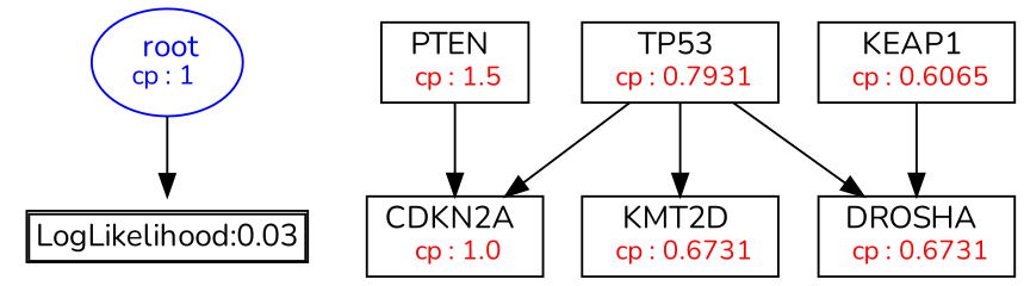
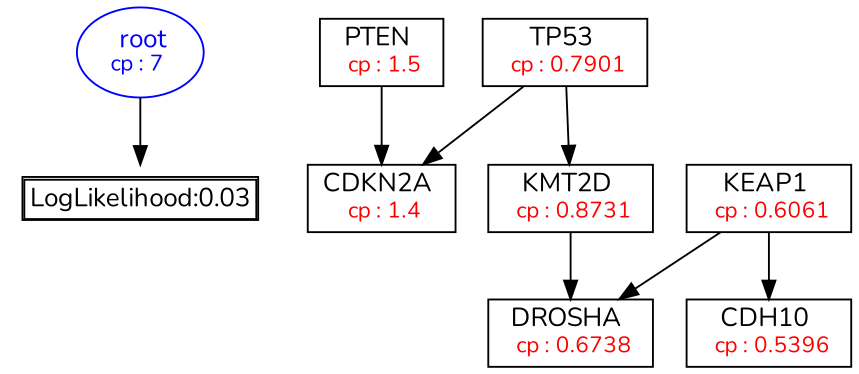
  digraph {
    fontname=Nunito
    fontsize=10
    node [fontname=Nunito shape=box]
    edge [fontname=Nunito]
-   n1 [color=Blue label=<<font color='Blue'> root</font><br/><font color='Blue' POINT-SIZE='12'>cp : 1 </font>> shape=oval]
+   n1 [color=Blue label=<<font color='Blue'> root</font><br/><font color='Blue' POINT-SIZE='12'>cp : 7 </font>> shape=oval]
    n2 [label=<<TABLE BORDER="1" CELLBORDER="1" CELLSPACING="0" >     <TR><TD ALIGN="LEFT">LogLikelihood:0.03</TD></TR>     </TABLE>> shape=plaintext]
    n3 [label=<PTEN <br/> <font color='Red' POINT-SIZE='12'> cp : 1.5 </font>>]
-   n4 [label=<CDKN2A <br/> <font color='Red' POINT-SIZE='12'> cp : 1.0 </font>>]
-   n5 [label=<TP53 <br/> <font color='Red' POINT-SIZE='12'> cp : 0.7931 </font>>]
-   n6 [label=<KMT2D <br/> <font color='Red' POINT-SIZE='12'> cp : 0.6731 </font>>]
-   n7 [label=<DROSHA <br/> <font color='Red' POINT-SIZE='12'> cp : 0.6731 </font>>]
-   n8 [label=<KEAP1 <br/> <font color='Red' POINT-SIZE='12'> cp : 0.6065 </font>>]
+   n4 [label=<CDKN2A <br/> <font color='Red' POINT-SIZE='12'> cp : 1.4 </font>>]
+   n5 [label=<TP53 <br/> <font color='Red' POINT-SIZE='12'> cp : 0.7901 </font>>]
+   n6 [label=<KMT2D <br/> <font color='Red' POINT-SIZE='12'> cp : 0.8731 </font>>]
+   n7 [label=<DROSHA <br/> <font color='Red' POINT-SIZE='12'> cp : 0.6738 </font>>]
+   n8 [label=<KEAP1 <br/> <font color='Red' POINT-SIZE='12'> cp : 0.6061 </font>>]
+   n9 [label=<CDH10 <br/> <font color='Red' POINT-SIZE='12'> cp : 0.5396 </font>>]
    n1 -> n2
    n3 -> n4
    n5 -> n4
    n5 -> n6
-   n5 -> n7
+   n6 -> n7
    n8 -> n7
+   n8 -> n9
  }
